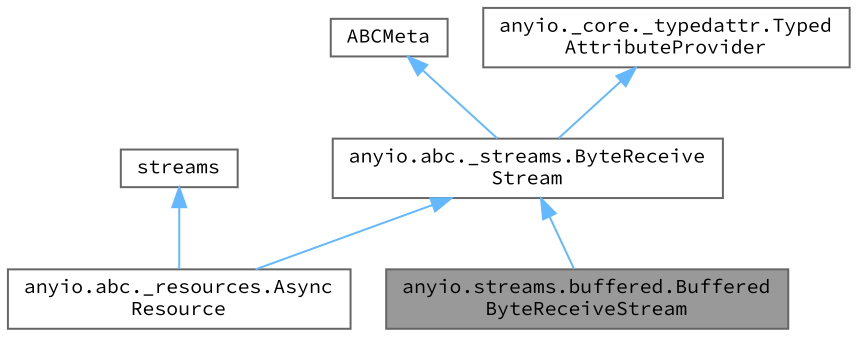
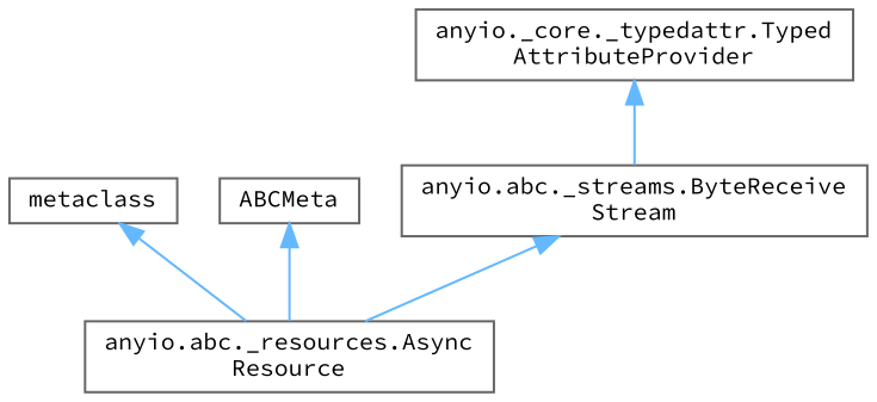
  digraph {
    fontname="Source Code Pro"
    node [color=gray40 fillcolor=white fontname="Source Code Pro" fontsize=10 shape=box style=filled]
    edge [color=steelblue1 dir=back fontname="Source Code Pro" fontsize=10 labelfontname=Helvetica labelfontsize=10 style=solid]
-   n1 [fillcolor=grey60 fontcolor=black height=0.2 label="anyio.streams.buffered.Buffered\lByteReceiveStream" width=0.4]
    n2 [height=0.2 label="anyio.abc._streams.ByteReceive\lStream" width=0.4]
    n3 [height=0.2 label="anyio.abc._resources.Async\lResource" width=0.4]
-   n4 [height=0.2 label=streams width=0.4]
+   n4 [height=0.2 label=metaclass width=0.4]
    n5 [height=0.2 label=ABCMeta width=0.4]
    n6 [height=0.2 label="anyio._core._typedattr.Typed\lAttributeProvider" width=0.4]
-   n2 -> n1
    n2 -> n3
    n4 -> n3
-   n5 -> n2
+   n5 -> n3
    n6 -> n2
  }
